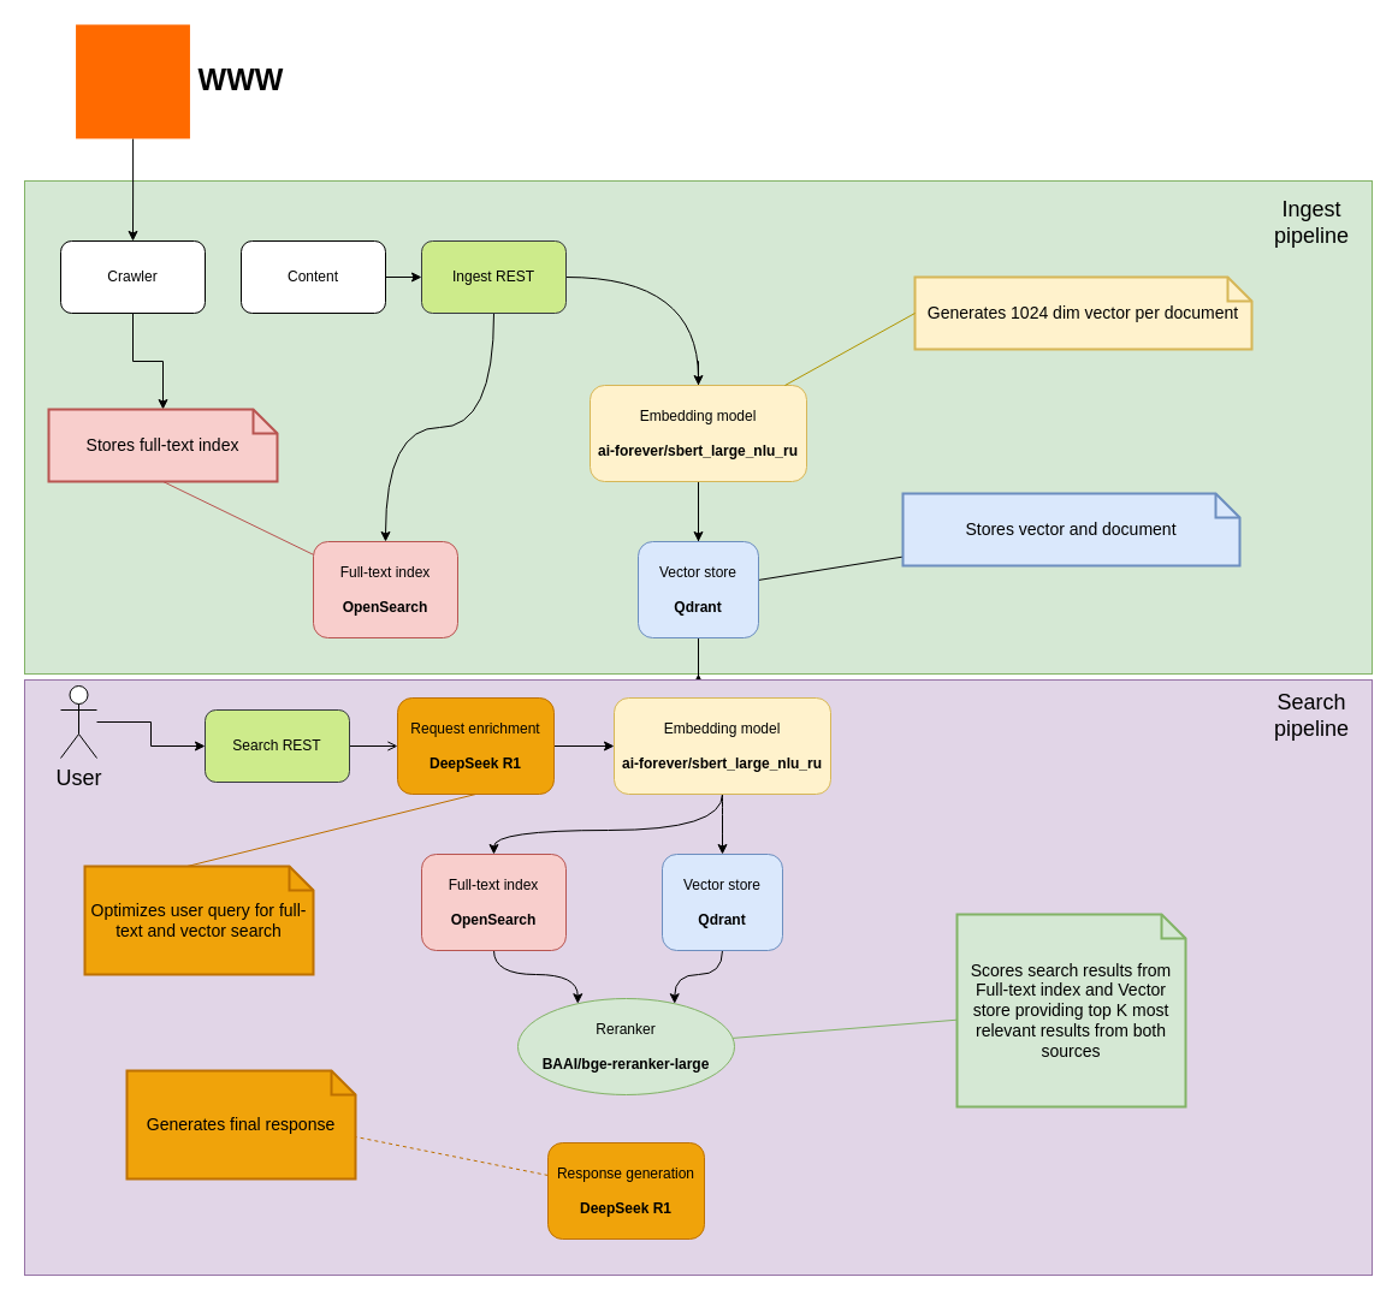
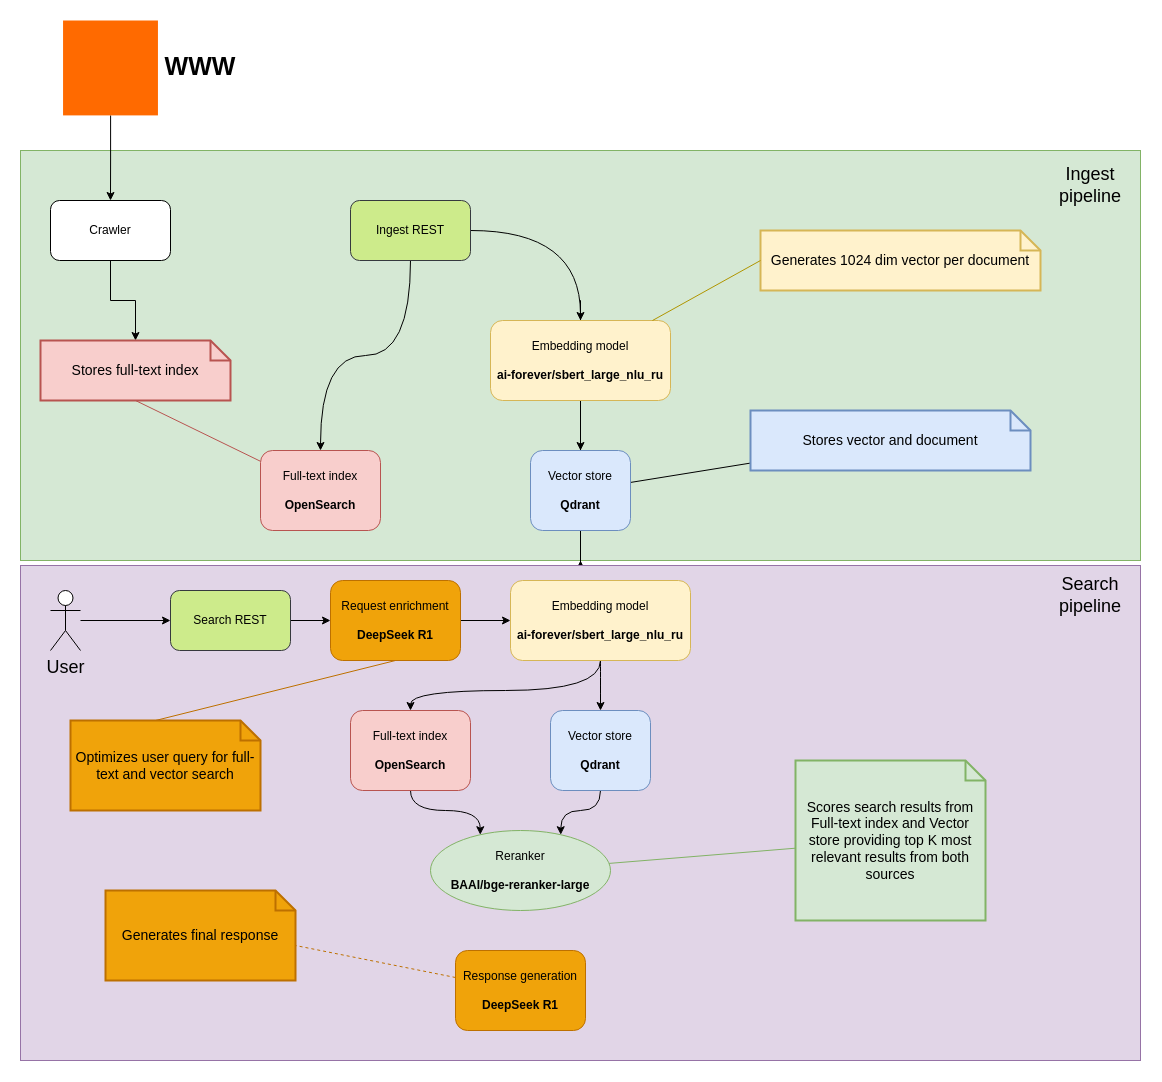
  <mxCell id="0" />
  <mxCell id="1" parent="0" />
  <mxCell id="2" value="" style="rounded=0;whiteSpace=wrap;html=1;fillColor=#d5e8d4;strokeColor=#82b366;" vertex="1" parent="1"><mxGeometry x="20" y="150" width="1120" height="410" as="geometry" /></mxCell>
- <mxCell id="3" style="edgeStyle=orthogonalEdgeStyle;rounded=0;orthogonalLoop=1;jettySize=auto;html=1;entryX=0;entryY=0.5;entryDx=0;entryDy=0;" edge="1" parent="1" source="4" target="9"><mxGeometry relative="1" as="geometry" /></mxCell>
- <mxCell id="4" value="Content" style="rounded=1;whiteSpace=wrap;html=1;" vertex="1" parent="1"><mxGeometry x="200" y="200" width="120" height="60" as="geometry" /></mxCell>
  <mxCell id="5" style="edgeStyle=orthogonalEdgeStyle;rounded=0;orthogonalLoop=1;jettySize=auto;html=1;" edge="1" parent="1" source="6" target="41"><mxGeometry relative="1" as="geometry" /></mxCell>
  <mxCell id="6" value="Crawler" style="rounded=1;whiteSpace=wrap;html=1;" vertex="1" parent="1"><mxGeometry x="50" y="200" width="120" height="60" as="geometry" /></mxCell>
  <mxCell id="7" style="edgeStyle=orthogonalEdgeStyle;rounded=0;orthogonalLoop=1;jettySize=auto;html=1;entryX=0.5;entryY=0;entryDx=0;entryDy=0;curved=1;" edge="1" parent="1" source="9" target="13"><mxGeometry relative="1" as="geometry" /></mxCell>
  <mxCell id="8" style="edgeStyle=orthogonalEdgeStyle;rounded=0;orthogonalLoop=1;jettySize=auto;html=1;curved=1;" edge="1" parent="1" source="9" target="10"><mxGeometry relative="1" as="geometry" /></mxCell>
  <mxCell id="9" value="Ingest REST" style="rounded=1;whiteSpace=wrap;html=1;fillColor=#cdeb8b;strokeColor=#36393d;" vertex="1" parent="1"><mxGeometry x="350" y="200" width="120" height="60" as="geometry" /></mxCell>
  <mxCell id="10" value="Full-text index&lt;div&gt;&lt;br&gt;&lt;div&gt;&lt;b&gt;OpenSearch&lt;/b&gt;&lt;/div&gt;&lt;/div&gt;" style="rounded=1;whiteSpace=wrap;html=1;fillColor=#f8cecc;strokeColor=#b85450;" vertex="1" parent="1"><mxGeometry x="260" y="450" width="120" height="80" as="geometry" /></mxCell>
  <mxCell id="11" style="edgeStyle=orthogonalEdgeStyle;rounded=0;orthogonalLoop=1;jettySize=auto;html=1;" edge="1" parent="1" source="13" target="15"><mxGeometry relative="1" as="geometry" /></mxCell>
  <mxCell id="12" style="edgeStyle=orthogonalEdgeStyle;rounded=0;orthogonalLoop=1;jettySize=auto;html=1;" edge="1" parent="1" source="13" target="2"><mxGeometry relative="1" as="geometry" /></mxCell>
  <mxCell id="13" value="Embedding model&lt;div&gt;&lt;br&gt;&lt;div&gt;&lt;b&gt;ai-forever/sbert_large_nlu_ru&lt;/b&gt;&lt;/div&gt;&lt;/div&gt;" style="rounded=1;whiteSpace=wrap;html=1;fillColor=#fff2cc;strokeColor=#d6b656;" vertex="1" parent="1"><mxGeometry x="490" y="320" width="180" height="80" as="geometry" /></mxCell>
  <mxCell id="14" style="rounded=0;orthogonalLoop=1;jettySize=auto;html=1;endArrow=none;startFill=0;" edge="1" parent="1" source="15" target="40"><mxGeometry relative="1" as="geometry" /></mxCell>
  <mxCell id="15" value="Vector store&lt;div&gt;&lt;br&gt;&lt;div&gt;&lt;b&gt;Qdrant&lt;/b&gt;&lt;/div&gt;&lt;/div&gt;" style="rounded=1;whiteSpace=wrap;html=1;fillColor=#dae8fc;strokeColor=#6c8ebf;" vertex="1" parent="1"><mxGeometry x="530" y="450" width="100" height="80" as="geometry" /></mxCell>
  <mxCell id="16" value="Ingest pipeline" style="text;html=1;align=center;verticalAlign=middle;whiteSpace=wrap;rounded=0;fontSize=18;" vertex="1" parent="1"><mxGeometry x="1060" y="170" width="60" height="30" as="geometry" /></mxCell>
  <mxCell id="17" style="edgeStyle=orthogonalEdgeStyle;rounded=0;orthogonalLoop=1;jettySize=auto;html=1;entryX=0.5;entryY=0;entryDx=0;entryDy=0;" edge="1" parent="1" source="18" target="6"><mxGeometry relative="1" as="geometry" /></mxCell>
  <mxCell id="18" value="" style="points=[];aspect=fixed;html=1;align=center;shadow=0;dashed=0;fillColor=#FF6A00;strokeColor=none;shape=mxgraph.alibaba_cloud.webplus_web_app_service;" vertex="1" parent="1"><mxGeometry x="62.55" y="20" width="94.9" height="94.9" as="geometry" /></mxCell>
  <mxCell id="19" value="WWW" style="text;html=1;align=center;verticalAlign=middle;whiteSpace=wrap;rounded=0;fontSize=25;fontStyle=1;fontColor=#000000;" vertex="1" parent="1"><mxGeometry x="170" y="50" width="60" height="30" as="geometry" /></mxCell>
  <mxCell id="20" value="" style="rounded=0;whiteSpace=wrap;html=1;fillColor=#e1d5e7;strokeColor=#9673a6;" vertex="1" parent="1"><mxGeometry x="20" y="565" width="1120" height="495" as="geometry" /></mxCell>
  <mxCell id="21" value="Search pipeline" style="text;html=1;align=center;verticalAlign=middle;whiteSpace=wrap;rounded=0;fontSize=18;" vertex="1" parent="1"><mxGeometry x="1060" y="580" width="60" height="30" as="geometry" /></mxCell>
  <mxCell id="22" style="edgeStyle=orthogonalEdgeStyle;rounded=0;orthogonalLoop=1;jettySize=auto;html=1;entryX=0;entryY=0.5;entryDx=0;entryDy=0;" edge="1" parent="1" source="23" target="25"><mxGeometry relative="1" as="geometry" /></mxCell>
- <mxCell id="23" value="User" style="shape=umlActor;verticalLabelPosition=bottom;verticalAlign=top;html=1;outlineConnect=0;fontSize=18;" vertex="1" parent="1"><mxGeometry x="50" y="570" width="30" height="60" as="geometry" /></mxCell>
- <mxCell id="24" style="edgeStyle=orthogonalEdgeStyle;rounded=0;orthogonalLoop=1;jettySize=auto;html=1;entryX=0;entryY=0.5;entryDx=0;entryDy=0;endArrow=open;" edge="1" parent="1" source="25" target="27"><mxGeometry relative="1" as="geometry" /></mxCell>
+ <mxCell id="23" value="User" style="shape=umlActor;verticalLabelPosition=bottom;verticalAlign=top;html=1;outlineConnect=0;fontSize=18;" vertex="1" parent="1"><mxGeometry x="50" y="590" width="30" height="60" as="geometry" /></mxCell>
+ <mxCell id="24" style="edgeStyle=orthogonalEdgeStyle;rounded=0;orthogonalLoop=1;jettySize=auto;html=1;entryX=0;entryY=0.5;entryDx=0;entryDy=0;" edge="1" parent="1" source="25" target="27"><mxGeometry relative="1" as="geometry" /></mxCell>
  <mxCell id="25" value="Search REST" style="rounded=1;whiteSpace=wrap;html=1;fillColor=#cdeb8b;strokeColor=#36393d;" vertex="1" parent="1"><mxGeometry x="170" y="590" width="120" height="60" as="geometry" /></mxCell>
  <mxCell id="26" style="edgeStyle=orthogonalEdgeStyle;rounded=0;orthogonalLoop=1;jettySize=auto;html=1;entryX=0;entryY=0.5;entryDx=0;entryDy=0;" edge="1" parent="1" source="27" target="30"><mxGeometry relative="1" as="geometry" /></mxCell>
  <mxCell id="27" value="Request enrichment&lt;div&gt;&lt;br&gt;&lt;/div&gt;&lt;div&gt;&lt;b&gt;DeepSeek R1&lt;/b&gt;&lt;/div&gt;" style="rounded=1;whiteSpace=wrap;html=1;fillColor=#f0a30a;fontColor=#000000;strokeColor=#BD7000;" vertex="1" parent="1"><mxGeometry x="330" y="580" width="130" height="80" as="geometry" /></mxCell>
  <mxCell id="28" style="edgeStyle=orthogonalEdgeStyle;rounded=0;orthogonalLoop=1;jettySize=auto;html=1;curved=1;" edge="1" parent="1" source="30" target="32"><mxGeometry relative="1" as="geometry"><Array as="points"><mxPoint x="600" y="690" /><mxPoint x="410" y="690" /></Array></mxGeometry></mxCell>
  <mxCell id="29" style="edgeStyle=orthogonalEdgeStyle;rounded=0;orthogonalLoop=1;jettySize=auto;html=1;curved=1;" edge="1" parent="1" source="30" target="34"><mxGeometry relative="1" as="geometry" /></mxCell>
  <mxCell id="30" value="Embedding model&lt;div&gt;&lt;br&gt;&lt;div&gt;&lt;b&gt;ai-forever/sbert_large_nlu_ru&lt;/b&gt;&lt;/div&gt;&lt;/div&gt;" style="rounded=1;whiteSpace=wrap;html=1;fillColor=#fff2cc;strokeColor=#d6b656;" vertex="1" parent="1"><mxGeometry x="510" y="580" width="180" height="80" as="geometry" /></mxCell>
  <mxCell id="31" style="edgeStyle=orthogonalEdgeStyle;rounded=0;orthogonalLoop=1;jettySize=auto;html=1;entryX=0.25;entryY=0;entryDx=0;entryDy=0;curved=1;" edge="1" parent="1" source="32" target="36"><mxGeometry relative="1" as="geometry" /></mxCell>
  <mxCell id="32" value="Full-text index&lt;div&gt;&lt;br&gt;&lt;div&gt;&lt;b&gt;OpenSearch&lt;/b&gt;&lt;/div&gt;&lt;/div&gt;" style="rounded=1;whiteSpace=wrap;html=1;fillColor=#f8cecc;strokeColor=#b85450;" vertex="1" parent="1"><mxGeometry x="350" y="710" width="120" height="80" as="geometry" /></mxCell>
  <mxCell id="33" style="edgeStyle=orthogonalEdgeStyle;rounded=0;orthogonalLoop=1;jettySize=auto;html=1;entryX=0.75;entryY=0;entryDx=0;entryDy=0;curved=1;" edge="1" parent="1" source="34" target="36"><mxGeometry relative="1" as="geometry" /></mxCell>
  <mxCell id="34" value="Vector store&lt;div&gt;&lt;br&gt;&lt;div&gt;&lt;b&gt;Qdrant&lt;/b&gt;&lt;/div&gt;&lt;/div&gt;" style="rounded=1;whiteSpace=wrap;html=1;fillColor=#dae8fc;strokeColor=#6c8ebf;" vertex="1" parent="1"><mxGeometry x="550" y="710" width="100" height="80" as="geometry" /></mxCell>
  <mxCell id="35" style="rounded=0;orthogonalLoop=1;jettySize=auto;html=1;endArrow=none;startFill=0;fillColor=#d5e8d4;strokeColor=#82b366;" edge="1" parent="1" source="36" target="47"><mxGeometry relative="1" as="geometry" /></mxCell>
  <mxCell id="36" value="Reranker&lt;div&gt;&lt;br&gt;&lt;div&gt;&lt;b&gt;BAAI/bge-reranker-large&lt;/b&gt;&lt;/div&gt;&lt;/div&gt;" style="ellipse;whiteSpace=wrap;html=1;fillColor=#d5e8d4;strokeColor=#82b366;" vertex="1" parent="1"><mxGeometry x="430" y="830" width="180" height="80" as="geometry" /></mxCell>
  <mxCell id="37" value="Response generation&lt;div&gt;&lt;br&gt;&lt;/div&gt;&lt;div&gt;&lt;b&gt;DeepSeek R1&lt;/b&gt;&lt;/div&gt;" style="rounded=1;whiteSpace=wrap;html=1;fillColor=#f0a30a;fontColor=#000000;strokeColor=#BD7000;" vertex="1" parent="1"><mxGeometry x="455" y="950" width="130" height="80" as="geometry" /></mxCell>
  <mxCell id="38" value="Generates 1024 dim vector per document" style="shape=note;strokeWidth=2;fontSize=14;size=20;whiteSpace=wrap;html=1;fillColor=#fff2cc;strokeColor=#d6b656;fontColor=#000000;" vertex="1" parent="1"><mxGeometry x="760" y="230" width="280" height="60" as="geometry" /></mxCell>
  <mxCell id="39" style="rounded=0;orthogonalLoop=1;jettySize=auto;html=1;entryX=0;entryY=0.5;entryDx=0;entryDy=0;entryPerimeter=0;endArrow=none;startFill=0;fillColor=#e3c800;strokeColor=#B09500;" edge="1" parent="1" source="13" target="38"><mxGeometry relative="1" as="geometry" /></mxCell>
  <mxCell id="40" value="Stores vector and document" style="shape=note;strokeWidth=2;fontSize=14;size=20;whiteSpace=wrap;html=1;fillColor=#dae8fc;strokeColor=#6c8ebf;" vertex="1" parent="1"><mxGeometry x="750" y="410" width="280" height="60" as="geometry" /></mxCell>
  <mxCell id="41" value="Stores full-text index" style="shape=note;strokeWidth=2;fontSize=14;size=20;whiteSpace=wrap;html=1;fillColor=#f8cecc;strokeColor=#b85450;" vertex="1" parent="1"><mxGeometry x="40" y="340" width="190" height="60" as="geometry" /></mxCell>
  <mxCell id="42" style="rounded=0;orthogonalLoop=1;jettySize=auto;html=1;entryX=0.5;entryY=1;entryDx=0;entryDy=0;entryPerimeter=0;endArrow=none;startFill=0;fillColor=#f8cecc;strokeColor=#b85450;" edge="1" parent="1" source="10" target="41"><mxGeometry relative="1" as="geometry" /></mxCell>
  <mxCell id="43" style="rounded=0;orthogonalLoop=1;jettySize=auto;html=1;entryX=0.5;entryY=1;entryDx=0;entryDy=0;endArrow=none;startFill=0;fillColor=#f0a30a;strokeColor=#BD7000;exitX=0;exitY=0;exitDx=85;exitDy=0;exitPerimeter=0;" edge="1" parent="1" source="44" target="27"><mxGeometry relative="1" as="geometry" /></mxCell>
  <mxCell id="44" value="Optimizes user query for full-text and vector search" style="shape=note;strokeWidth=2;fontSize=14;size=20;whiteSpace=wrap;html=1;fillColor=#f0a30a;strokeColor=#BD7000;fontColor=#000000;" vertex="1" parent="1"><mxGeometry x="70" y="720" width="190" height="90" as="geometry" /></mxCell>
  <mxCell id="45" value="Generates final response" style="shape=note;strokeWidth=2;fontSize=14;size=20;whiteSpace=wrap;html=1;fillColor=#f0a30a;strokeColor=#BD7000;fontColor=#000000;" vertex="1" parent="1"><mxGeometry x="105" y="890" width="190" height="90" as="geometry" /></mxCell>
  <mxCell id="46" style="rounded=0;orthogonalLoop=1;jettySize=auto;html=1;entryX=0;entryY=0;entryDx=190;entryDy=55;entryPerimeter=0;endArrow=none;startFill=0;fillColor=#f0a30a;strokeColor=#BD7000;dashed=1;" edge="1" parent="1" source="37" target="45"><mxGeometry relative="1" as="geometry" /></mxCell>
  <mxCell id="47" value="Scores search results from Full-text index and Vector store providing top K most relevant results from both sources" style="shape=note;strokeWidth=2;fontSize=14;size=20;whiteSpace=wrap;html=1;fillColor=#d5e8d4;strokeColor=#82b366;" vertex="1" parent="1"><mxGeometry x="795" y="760" width="190" height="160" as="geometry" /></mxCell>
